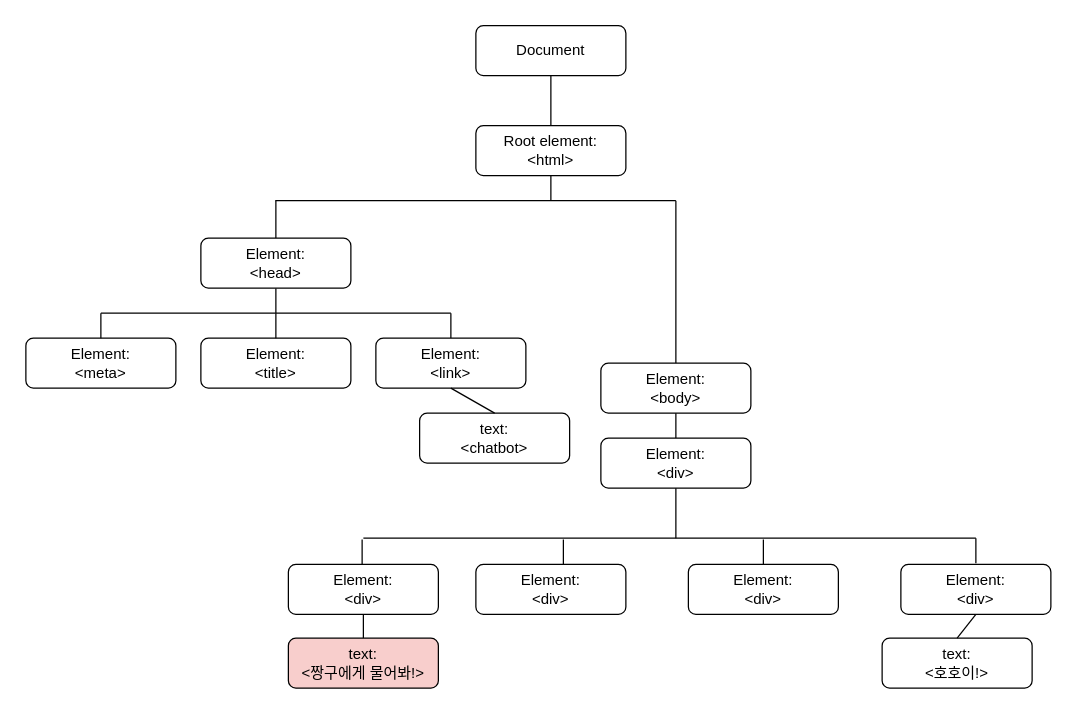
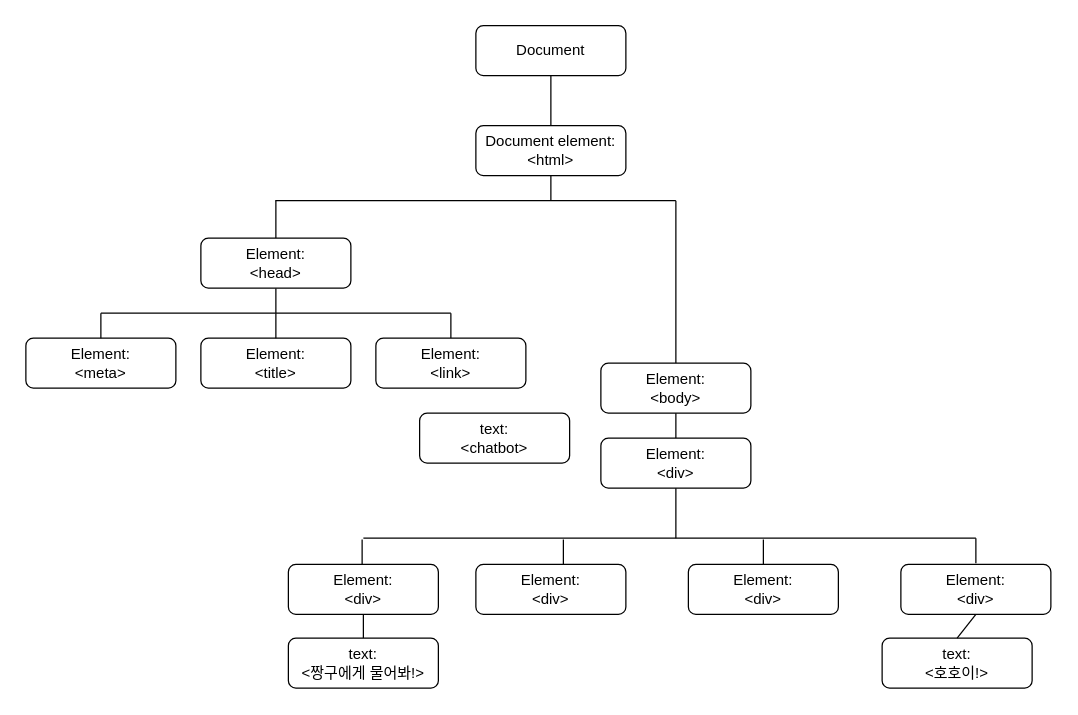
  <mxCell id="0" />
  <mxCell id="1" parent="0" />
  <mxCell id="2" value="Document" style="rounded=1;whiteSpace=wrap;html=1;fontSize=12;glass=0;strokeWidth=1;shadow=0;" vertex="1" parent="1"><mxGeometry x="380" y="20" width="120" height="40" as="geometry" /></mxCell>
  <mxCell id="3" value="" style="endArrow=none;html=1;rounded=0;entryX=0.5;entryY=1;entryDx=0;entryDy=0;exitX=0.5;exitY=0;exitDx=0;exitDy=0;" edge="1" parent="1" target="2"><mxGeometry width="50" height="50" relative="1" as="geometry"><mxPoint x="440" y="100" as="sourcePoint" /><mxPoint x="420" y="360" as="targetPoint" /><Array as="points" /></mxGeometry></mxCell>
  <mxCell id="4" value="" style="endArrow=none;html=1;rounded=0;entryX=0.5;entryY=1;entryDx=0;entryDy=0;" edge="1" parent="1"><mxGeometry width="50" height="50" relative="1" as="geometry"><mxPoint x="440" y="160" as="sourcePoint" /><mxPoint x="440" y="140" as="targetPoint" /></mxGeometry></mxCell>
  <mxCell id="5" value="" style="endArrow=none;html=1;rounded=0;" edge="1" parent="1"><mxGeometry width="50" height="50" relative="1" as="geometry"><mxPoint x="219.5" y="160" as="sourcePoint" /><mxPoint x="540" y="160" as="targetPoint" /></mxGeometry></mxCell>
  <mxCell id="6" value="" style="endArrow=none;html=1;rounded=0;" edge="1" parent="1"><mxGeometry width="50" height="50" relative="1" as="geometry"><mxPoint x="540" y="160" as="sourcePoint" /><mxPoint x="540" y="290" as="targetPoint" /></mxGeometry></mxCell>
  <mxCell id="7" value="" style="endArrow=none;html=1;rounded=0;" edge="1" parent="1"><mxGeometry width="50" height="50" relative="1" as="geometry"><mxPoint x="220" y="190" as="sourcePoint" /><mxPoint x="220" y="160" as="targetPoint" /></mxGeometry></mxCell>
  <mxCell id="8" value="" style="endArrow=none;html=1;rounded=0;" edge="1" parent="1"><mxGeometry width="50" height="50" relative="1" as="geometry"><mxPoint x="220" y="250" as="sourcePoint" /><mxPoint x="220" y="230" as="targetPoint" /></mxGeometry></mxCell>
- <mxCell id="9" value="Root element:&lt;br&gt;&amp;lt;html&amp;gt;" style="rounded=1;whiteSpace=wrap;html=1;fontSize=12;glass=0;strokeWidth=1;shadow=0;" vertex="1" parent="1"><mxGeometry x="380" y="100" width="120" height="40" as="geometry" /></mxCell>
+ <mxCell id="9" value="Document element:&lt;br&gt;&amp;lt;html&amp;gt;" style="rounded=1;whiteSpace=wrap;html=1;fontSize=12;glass=0;strokeWidth=1;shadow=0;" vertex="1" parent="1"><mxGeometry x="380" y="100" width="120" height="40" as="geometry" /></mxCell>
  <mxCell id="10" value="Element:&lt;br&gt;&amp;lt;head&amp;gt;" style="rounded=1;whiteSpace=wrap;html=1;fontSize=12;glass=0;strokeWidth=1;shadow=0;" vertex="1" parent="1"><mxGeometry x="160" y="190" width="120" height="40" as="geometry" /></mxCell>
  <mxCell id="11" value="Element:&lt;br&gt;&amp;lt;meta&amp;gt;" style="rounded=1;whiteSpace=wrap;html=1;fontSize=12;glass=0;strokeWidth=1;shadow=0;" vertex="1" parent="1"><mxGeometry x="20" y="270" width="120" height="40" as="geometry" /></mxCell>
  <mxCell id="12" value="Element:&lt;br&gt;&amp;lt;title&amp;gt;" style="rounded=1;whiteSpace=wrap;html=1;fontSize=12;glass=0;strokeWidth=1;shadow=0;" vertex="1" parent="1"><mxGeometry x="160" y="270" width="120" height="40" as="geometry" /></mxCell>
  <mxCell id="13" value="" style="endArrow=none;html=1;rounded=0;" edge="1" parent="1"><mxGeometry width="50" height="50" relative="1" as="geometry"><mxPoint x="80" y="250" as="sourcePoint" /><mxPoint x="360" y="250" as="targetPoint" /></mxGeometry></mxCell>
  <mxCell id="14" value="" style="endArrow=none;html=1;rounded=0;" edge="1" parent="1"><mxGeometry width="50" height="50" relative="1" as="geometry"><mxPoint x="80" y="250" as="sourcePoint" /><mxPoint x="80" y="270" as="targetPoint" /></mxGeometry></mxCell>
  <mxCell id="15" value="" style="endArrow=none;html=1;rounded=0;" edge="1" parent="1"><mxGeometry width="50" height="50" relative="1" as="geometry"><mxPoint x="220" y="270" as="sourcePoint" /><mxPoint x="220" y="250" as="targetPoint" /></mxGeometry></mxCell>
  <mxCell id="16" value="" style="endArrow=none;html=1;rounded=0;" edge="1" parent="1"><mxGeometry width="50" height="50" relative="1" as="geometry"><mxPoint x="360" y="270" as="sourcePoint" /><mxPoint x="360" y="250" as="targetPoint" /></mxGeometry></mxCell>
  <mxCell id="17" value="Element:&lt;br&gt;&amp;lt;link&amp;gt;" style="rounded=1;whiteSpace=wrap;html=1;fontSize=12;glass=0;strokeWidth=1;shadow=0;" vertex="1" parent="1"><mxGeometry x="300" y="270" width="120" height="40" as="geometry" /></mxCell>
  <mxCell id="18" value="text:&lt;br&gt;&amp;lt;chatbot&amp;gt;" style="rounded=1;whiteSpace=wrap;html=1;fontSize=12;glass=0;strokeWidth=1;shadow=0;" vertex="1" parent="1"><mxGeometry x="335" y="330" width="120" height="40" as="geometry" /></mxCell>
- <mxCell id="19" value="" style="endArrow=none;html=1;rounded=0;exitX=0.5;exitY=0;exitDx=0;exitDy=0;entryX=0.5;entryY=1;entryDx=0;entryDy=0;" edge="1" parent="1" source="18" target="17"><mxGeometry width="50" height="50" relative="1" as="geometry"><mxPoint x="370" y="280" as="sourcePoint" /><mxPoint x="370" y="260" as="targetPoint" /></mxGeometry></mxCell>
  <mxCell id="20" value="Element:&lt;br&gt;&amp;lt;body&amp;gt;" style="rounded=1;whiteSpace=wrap;html=1;fontSize=12;glass=0;strokeWidth=1;shadow=0;" vertex="1" parent="1"><mxGeometry x="480" y="290" width="120" height="40" as="geometry" /></mxCell>
  <mxCell id="21" value="" style="endArrow=none;html=1;rounded=0;exitX=0.5;exitY=1;exitDx=0;exitDy=0;" edge="1" parent="1" source="20"><mxGeometry width="50" height="50" relative="1" as="geometry"><mxPoint x="550" y="270" as="sourcePoint" /><mxPoint x="540" y="350" as="targetPoint" /></mxGeometry></mxCell>
  <mxCell id="22" value="Element:&lt;br&gt;&amp;lt;div&amp;gt;" style="rounded=1;whiteSpace=wrap;html=1;fontSize=12;glass=0;strokeWidth=1;shadow=0;" vertex="1" parent="1"><mxGeometry x="480" y="350" width="120" height="40" as="geometry" /></mxCell>
  <mxCell id="23" value="Element:&lt;br&gt;&amp;lt;div&amp;gt;" style="rounded=1;whiteSpace=wrap;html=1;fontSize=12;glass=0;strokeWidth=1;shadow=0;" vertex="1" parent="1"><mxGeometry x="550" y="451" width="120" height="40" as="geometry" /></mxCell>
  <mxCell id="24" value="Element:&lt;br&gt;&amp;lt;div&amp;gt;" style="rounded=1;whiteSpace=wrap;html=1;fontSize=12;glass=0;strokeWidth=1;shadow=0;" vertex="1" parent="1"><mxGeometry x="380" y="451" width="120" height="40" as="geometry" /></mxCell>
  <mxCell id="25" value="Element:&lt;br&gt;&amp;lt;div&amp;gt;" style="rounded=1;whiteSpace=wrap;html=1;fontSize=12;glass=0;strokeWidth=1;shadow=0;" vertex="1" parent="1"><mxGeometry x="720" y="451" width="120" height="40" as="geometry" /></mxCell>
  <mxCell id="26" value="Element:&lt;br&gt;&amp;lt;div&amp;gt;" style="rounded=1;whiteSpace=wrap;html=1;fontSize=12;glass=0;strokeWidth=1;shadow=0;" vertex="1" parent="1"><mxGeometry x="230" y="451" width="120" height="40" as="geometry" /></mxCell>
  <mxCell id="27" value="" style="endArrow=none;html=1;rounded=0;" edge="1" parent="1"><mxGeometry width="50" height="50" relative="1" as="geometry"><mxPoint x="290" y="430" as="sourcePoint" /><mxPoint x="780" y="430" as="targetPoint" /></mxGeometry></mxCell>
  <mxCell id="28" value="" style="endArrow=none;html=1;rounded=0;" edge="1" parent="1"><mxGeometry width="50" height="50" relative="1" as="geometry"><mxPoint x="289" y="451" as="sourcePoint" /><mxPoint x="289" y="431" as="targetPoint" /></mxGeometry></mxCell>
  <mxCell id="29" value="" style="endArrow=none;html=1;rounded=0;" edge="1" parent="1"><mxGeometry width="50" height="50" relative="1" as="geometry"><mxPoint x="450" y="451" as="sourcePoint" /><mxPoint x="450" y="431" as="targetPoint" /></mxGeometry></mxCell>
  <mxCell id="30" value="" style="endArrow=none;html=1;rounded=0;" edge="1" parent="1"><mxGeometry width="50" height="50" relative="1" as="geometry"><mxPoint x="610" y="431" as="sourcePoint" /><mxPoint x="610" y="451" as="targetPoint" /></mxGeometry></mxCell>
  <mxCell id="31" value="" style="endArrow=none;html=1;rounded=0;" edge="1" parent="1" target="22"><mxGeometry width="50" height="50" relative="1" as="geometry"><mxPoint x="540" y="430" as="sourcePoint" /><mxPoint x="550" y="360" as="targetPoint" /><Array as="points"><mxPoint x="540" y="390" /></Array></mxGeometry></mxCell>
  <mxCell id="32" value="" style="endArrow=none;html=1;rounded=0;" edge="1" parent="1"><mxGeometry width="50" height="50" relative="1" as="geometry"><mxPoint x="780" y="430" as="sourcePoint" /><mxPoint x="780" y="450" as="targetPoint" /></mxGeometry></mxCell>
  <mxCell id="33" value="" style="endArrow=none;html=1;rounded=0;entryX=0.5;entryY=1;entryDx=0;entryDy=0;" edge="1" parent="1" target="26"><mxGeometry width="50" height="50" relative="1" as="geometry"><mxPoint x="290" y="510" as="sourcePoint" /><mxPoint x="299" y="441" as="targetPoint" /></mxGeometry></mxCell>
- <mxCell id="34" value="text:&lt;br&gt;&amp;lt;짱구에게 물어봐!&amp;gt;" style="rounded=1;whiteSpace=wrap;html=1;fontSize=12;glass=0;strokeWidth=1;shadow=0;fillColor=#f8cecc;" vertex="1" parent="1"><mxGeometry x="230" y="510" width="120" height="40" as="geometry" /></mxCell>
+ <mxCell id="34" value="text:&lt;br&gt;&amp;lt;짱구에게 물어봐!&amp;gt;" style="rounded=1;whiteSpace=wrap;html=1;fontSize=12;glass=0;strokeWidth=1;shadow=0;" vertex="1" parent="1"><mxGeometry x="230" y="510" width="120" height="40" as="geometry" /></mxCell>
  <mxCell id="35" value="text:&lt;br&gt;&amp;lt;호호이!&amp;gt;" style="rounded=1;whiteSpace=wrap;html=1;fontSize=12;glass=0;strokeWidth=1;shadow=0;" vertex="1" parent="1"><mxGeometry x="705" y="510" width="120" height="40" as="geometry" /></mxCell>
  <mxCell id="36" value="" style="endArrow=none;html=1;rounded=0;exitX=0.5;exitY=1;exitDx=0;exitDy=0;entryX=0.5;entryY=0;entryDx=0;entryDy=0;" edge="1" parent="1" source="25" target="35"><mxGeometry width="50" height="50" relative="1" as="geometry"><mxPoint x="790" y="440" as="sourcePoint" /><mxPoint x="790" y="460" as="targetPoint" /></mxGeometry></mxCell>
